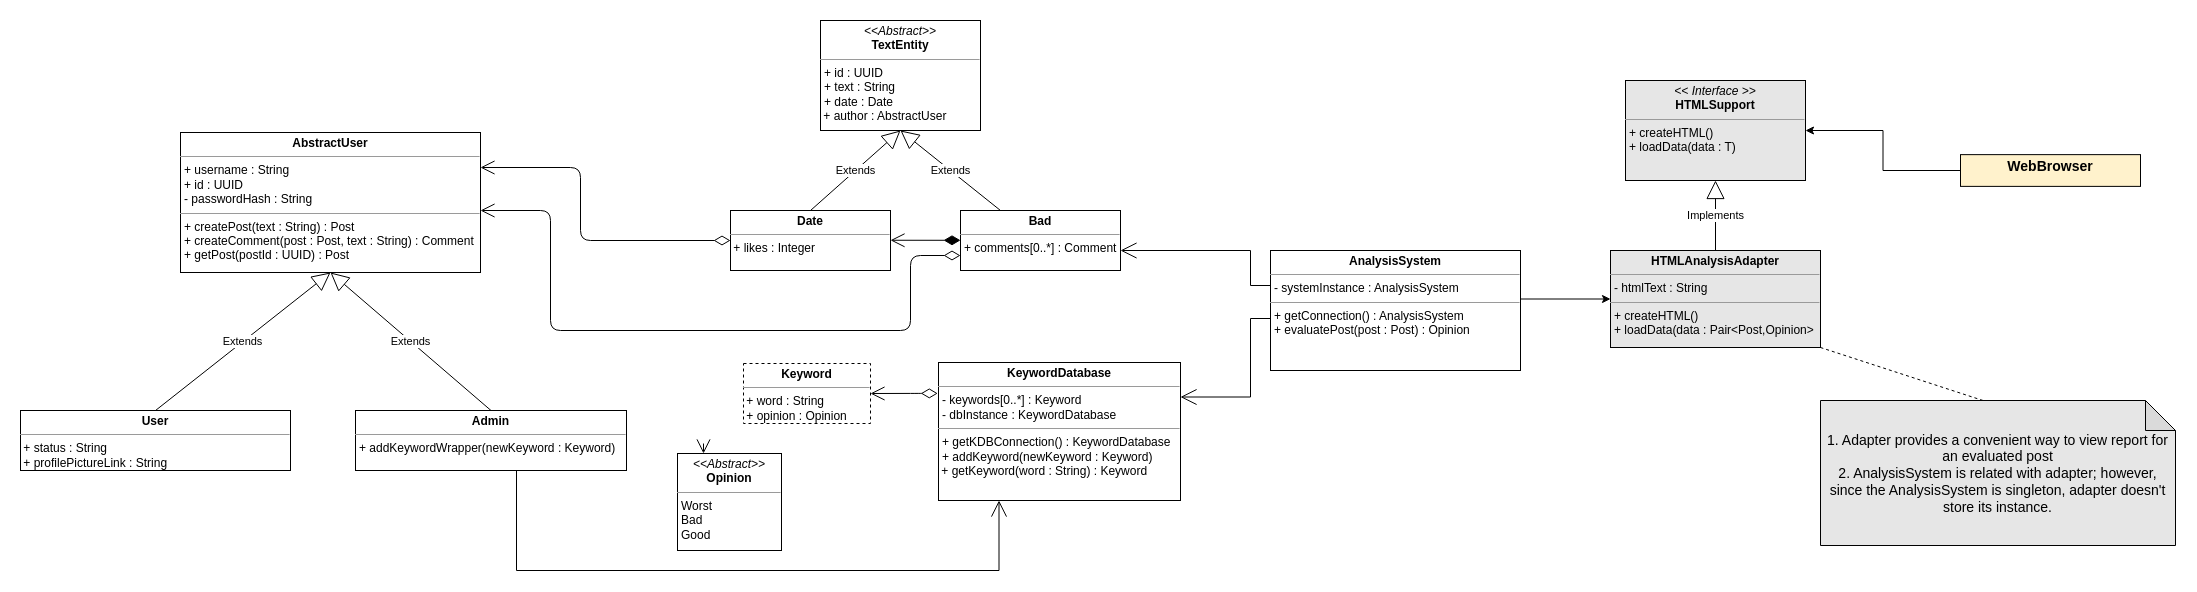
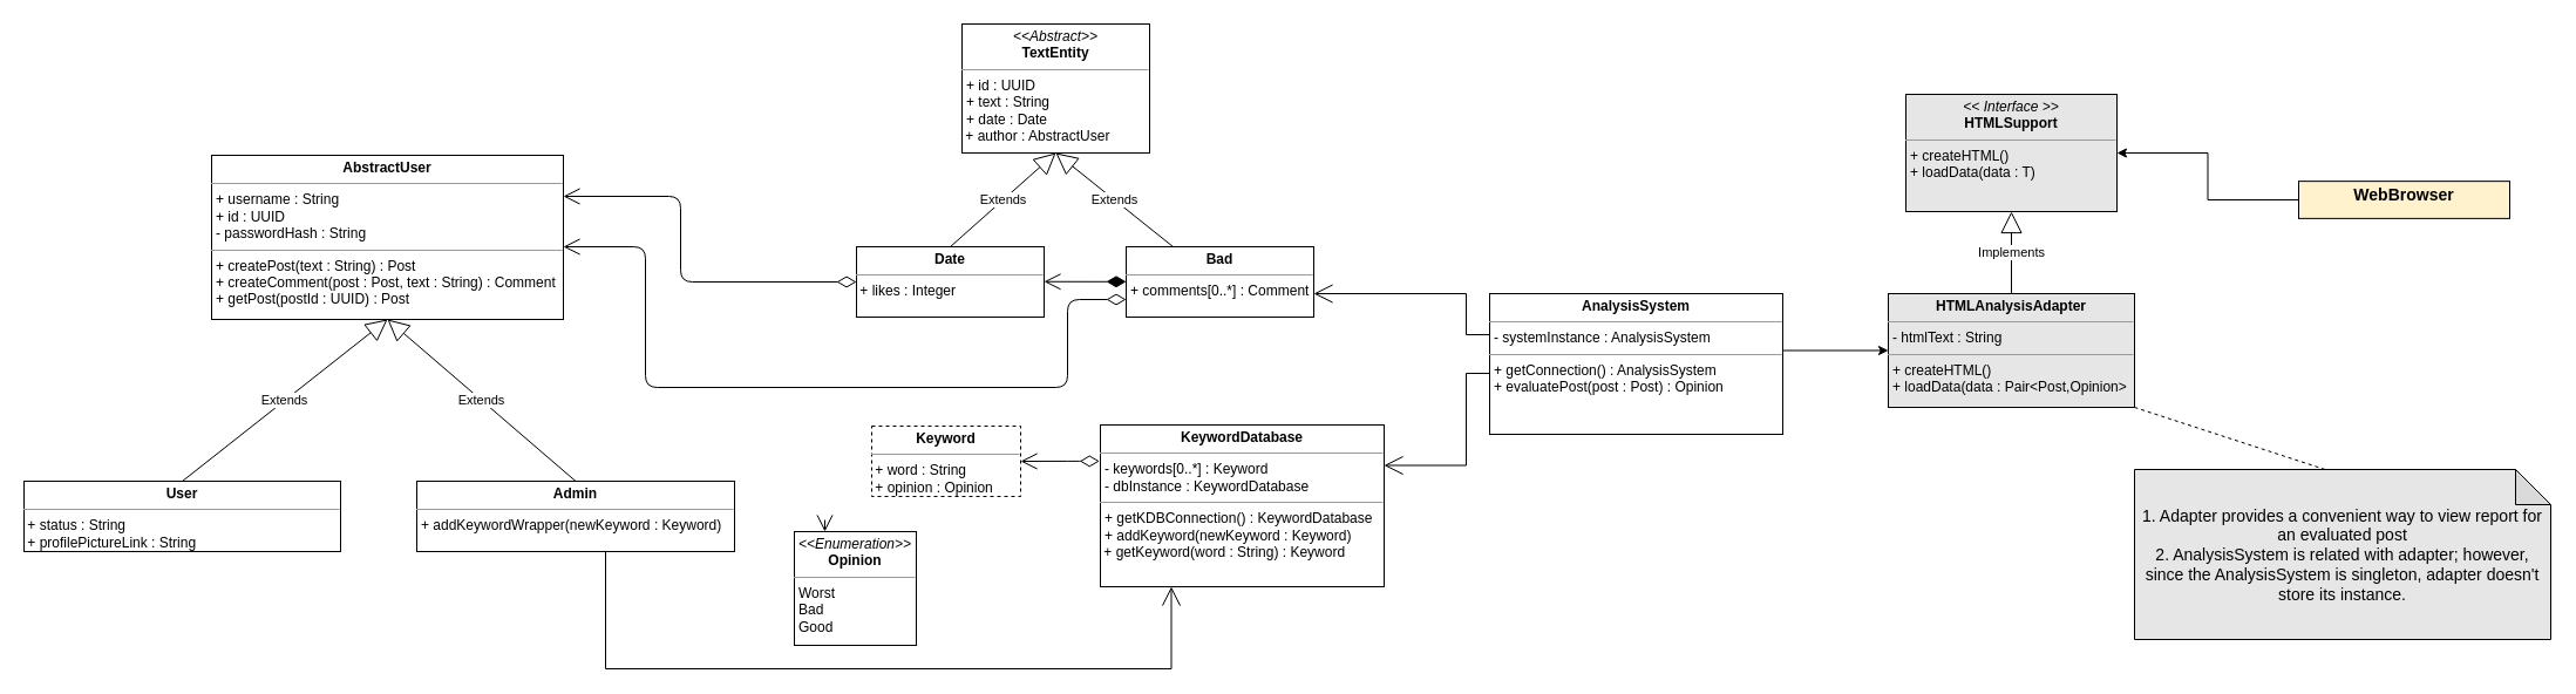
  <mxCell id="0" />
  <mxCell id="1" parent="0" />
  <mxCell id="2" value="&lt;p style=&quot;margin: 0px ; margin-top: 4px ; text-align: center&quot;&gt;&lt;b&gt;Date&lt;/b&gt;&lt;/p&gt;&lt;hr size=&quot;1&quot;&gt;&amp;nbsp;+ likes : Integer" style="verticalAlign=top;align=left;overflow=fill;fontSize=12;fontFamily=Helvetica;html=1;hachureGap=4;pointerEvents=0;" parent="1" vertex="1"><mxGeometry x="730" y="210" width="160" height="60" as="geometry" /></mxCell>
  <mxCell id="3" value="&lt;p style=&quot;margin: 0px ; margin-top: 4px ; text-align: center&quot;&gt;&lt;b&gt;Bad&lt;/b&gt;&lt;/p&gt;&lt;hr size=&quot;1&quot;&gt;&lt;p style=&quot;margin: 0px ; margin-left: 4px&quot;&gt;+ comments[0..*] : Comment&lt;br&gt;&lt;/p&gt;" style="verticalAlign=top;align=left;overflow=fill;fontSize=12;fontFamily=Helvetica;html=1;hachureGap=4;pointerEvents=0;" parent="1" vertex="1"><mxGeometry x="960" y="210" width="160" height="60" as="geometry" /></mxCell>
  <mxCell id="4" value="&lt;p style=&quot;margin: 0px ; margin-top: 4px ; text-align: center&quot;&gt;&lt;b&gt;User&lt;/b&gt;&lt;/p&gt;&lt;hr size=&quot;1&quot;&gt;&lt;div&gt;&amp;nbsp;+ status : String&lt;/div&gt;&lt;div&gt;&amp;nbsp;+ profilePictureLink : String&lt;br&gt;&lt;/div&gt;&lt;p style=&quot;margin: 0px ; margin-left: 4px&quot;&gt;&lt;br&gt;&lt;/p&gt;" style="verticalAlign=top;align=left;overflow=fill;fontSize=12;fontFamily=Helvetica;html=1;hachureGap=4;pointerEvents=0;" parent="1" vertex="1"><mxGeometry x="20" y="410" width="270" height="60" as="geometry" /></mxCell>
  <mxCell id="5" value="&lt;p style=&quot;margin: 0px ; margin-top: 4px ; text-align: center&quot;&gt;&lt;b&gt;KeywordDatabase&lt;/b&gt;&lt;br&gt;&lt;/p&gt;&lt;hr size=&quot;1&quot;&gt;&lt;p style=&quot;margin: 0px ; margin-left: 4px&quot;&gt;- keywords[0..*] : Keyword&lt;br&gt;&lt;/p&gt;&lt;p style=&quot;margin: 0px ; margin-left: 4px&quot;&gt;- dbInstance : KeywordDatabase&lt;br&gt;&lt;/p&gt;&lt;hr size=&quot;1&quot;&gt;&lt;p style=&quot;margin: 0px ; margin-left: 4px&quot;&gt;+ getKDBConnection() : KeywordDatabase&lt;br&gt;&lt;/p&gt;&lt;p style=&quot;margin: 0px ; margin-left: 4px&quot;&gt;+ addKeyword(newKeyword : Keyword)&lt;/p&gt;&lt;div&gt;&amp;nbsp;+ getKeyword(word : String) : Keyword&lt;br&gt;&lt;/div&gt;" style="verticalAlign=top;align=left;overflow=fill;fontSize=12;fontFamily=Helvetica;html=1;hachureGap=4;pointerEvents=0;" parent="1" vertex="1"><mxGeometry x="938" y="362" width="242" height="138" as="geometry" /></mxCell>
  <mxCell id="6" value="&lt;p style=&quot;margin: 0px ; margin-top: 4px ; text-align: center&quot;&gt;&lt;b&gt;Keyword&lt;/b&gt;&lt;br&gt;&lt;/p&gt;&lt;hr size=&quot;1&quot;&gt;&lt;div&gt;&amp;nbsp;+ word : String&lt;br&gt;&lt;/div&gt;&lt;div&gt;&amp;nbsp;+ opinion : Opinion&lt;/div&gt;&lt;div&gt;&lt;br&gt;&lt;/div&gt;&lt;hr size=&quot;1&quot;&gt;" style="verticalAlign=top;align=left;overflow=fill;fontSize=12;fontFamily=Helvetica;html=1;hachureGap=4;pointerEvents=0;dashed=1;" parent="1" vertex="1"><mxGeometry x="743" y="363" width="127" height="60" as="geometry" /></mxCell>
- <mxCell id="7" value="&lt;p style=&quot;margin: 0px ; margin-top: 4px ; text-align: center&quot;&gt;&lt;i&gt;&amp;lt;&amp;lt;Abstract&amp;gt;&amp;gt;&lt;/i&gt;&lt;br&gt;&lt;b&gt;Opinion&lt;/b&gt;&lt;/p&gt;&lt;hr size=&quot;1&quot;&gt;&lt;p style=&quot;margin: 0px ; margin-left: 4px&quot;&gt;Worst&lt;br&gt;&lt;/p&gt;&lt;p style=&quot;margin: 0px ; margin-left: 4px&quot;&gt;Bad&lt;br&gt;Good&lt;/p&gt;" style="verticalAlign=top;align=left;overflow=fill;fontSize=12;fontFamily=Helvetica;html=1;hachureGap=4;pointerEvents=0;" parent="1" vertex="1"><mxGeometry x="677" y="453" width="104" height="97" as="geometry" /></mxCell>
+ <mxCell id="7" value="&lt;p style=&quot;margin: 0px ; margin-top: 4px ; text-align: center&quot;&gt;&lt;i&gt;&amp;lt;&amp;lt;Enumeration&amp;gt;&amp;gt;&lt;/i&gt;&lt;br&gt;&lt;b&gt;Opinion&lt;/b&gt;&lt;/p&gt;&lt;hr size=&quot;1&quot;&gt;&lt;p style=&quot;margin: 0px ; margin-left: 4px&quot;&gt;Worst&lt;br&gt;&lt;/p&gt;&lt;p style=&quot;margin: 0px ; margin-left: 4px&quot;&gt;Bad&lt;br&gt;Good&lt;/p&gt;" style="verticalAlign=top;align=left;overflow=fill;fontSize=12;fontFamily=Helvetica;html=1;hachureGap=4;pointerEvents=0;" parent="1" vertex="1"><mxGeometry x="677" y="453" width="104" height="97" as="geometry" /></mxCell>
  <mxCell id="8" style="edgeStyle=orthogonalEdgeStyle;rounded=0;orthogonalLoop=1;jettySize=auto;html=1;exitX=0;exitY=0.25;exitDx=0;exitDy=0;endArrow=open;startSize=14;endSize=14;sourcePerimeterSpacing=8;targetPerimeterSpacing=8;" parent="1" source="10" edge="1"><mxGeometry relative="1" as="geometry"><Array as="points"><mxPoint x="1280" y="285" /><mxPoint x="1250" y="285" /><mxPoint x="1250" y="250" /><mxPoint x="1120" y="250" /></Array><mxPoint x="1120" y="250" as="targetPoint" /></mxGeometry></mxCell>
  <mxCell id="9" style="edgeStyle=orthogonalEdgeStyle;rounded=0;orthogonalLoop=1;jettySize=auto;html=1;exitX=1;exitY=0.25;exitDx=0;exitDy=0;entryX=0;entryY=0.5;entryDx=0;entryDy=0;" edge="1" parent="1" source="10" target="27"><mxGeometry relative="1" as="geometry"><mxPoint x="1660" y="318" as="targetPoint" /><Array as="points"><mxPoint x="1520" y="299" /><mxPoint x="1610" y="299" /></Array></mxGeometry></mxCell>
  <mxCell id="10" value="&lt;p style=&quot;margin: 0px ; margin-top: 4px ; text-align: center&quot;&gt;&lt;b&gt;AnalysisSystem&lt;/b&gt;&lt;/p&gt;&lt;hr size=&quot;1&quot;&gt;&lt;p style=&quot;margin: 0px ; margin-left: 4px&quot;&gt;- systemInstance : AnalysisSystem&lt;br&gt;&lt;/p&gt;&lt;hr size=&quot;1&quot;&gt;&lt;p style=&quot;margin: 0px ; margin-left: 4px&quot;&gt;+ getConnection() : AnalysisSystem&lt;br&gt;&lt;/p&gt;&lt;p style=&quot;margin: 0px ; margin-left: 4px&quot;&gt;+ evaluatePost(post : Post) : Opinion&lt;/p&gt;" style="verticalAlign=top;align=left;overflow=fill;fontSize=12;fontFamily=Helvetica;html=1;hachureGap=4;pointerEvents=0;" parent="1" vertex="1"><mxGeometry x="1270" y="250" width="250" height="120" as="geometry" /></mxCell>
  <mxCell id="11" value="" style="endArrow=open;endFill=1;endSize=12;html=1;sourcePerimeterSpacing=8;targetPerimeterSpacing=8;" parent="1" edge="1"><mxGeometry width="160" relative="1" as="geometry"><mxPoint x="703" y="443" as="sourcePoint" /><mxPoint x="703" y="453" as="targetPoint" /></mxGeometry></mxCell>
  <mxCell id="12" style="edgeStyle=orthogonalEdgeStyle;rounded=0;orthogonalLoop=1;jettySize=auto;html=1;exitX=0;exitY=0.75;exitDx=0;exitDy=0;endArrow=open;startSize=14;endSize=14;sourcePerimeterSpacing=8;targetPerimeterSpacing=8;entryX=1;entryY=0.25;entryDx=0;entryDy=0;" parent="1" source="10" target="5" edge="1"><mxGeometry relative="1" as="geometry"><mxPoint x="1160" y="420" as="targetPoint" /><mxPoint x="930" y="97.5" as="sourcePoint" /><Array as="points"><mxPoint x="1250" y="318" /><mxPoint x="1250" y="397" /></Array></mxGeometry></mxCell>
  <mxCell id="13" value="&lt;p style=&quot;margin: 0px ; margin-top: 4px ; text-align: center&quot;&gt;&lt;i&gt;&amp;lt;&amp;lt;Abstract&amp;gt;&amp;gt;&lt;/i&gt;&lt;b&gt;&lt;br&gt;TextEntity&lt;/b&gt;&lt;br&gt;&lt;/p&gt;&lt;hr size=&quot;1&quot;&gt;&lt;p style=&quot;margin: 0px ; margin-left: 4px&quot;&gt;+ id : UUID&lt;/p&gt;&lt;p style=&quot;margin: 0px ; margin-left: 4px&quot;&gt;+ text : String&lt;br&gt;+ date : Date&lt;/p&gt;&amp;nbsp;+ author : AbstractUser" style="verticalAlign=top;align=left;overflow=fill;fontSize=12;fontFamily=Helvetica;html=1;hachureGap=4;pointerEvents=0;" parent="1" vertex="1"><mxGeometry x="820" width="160" height="110" as="geometry" y="20" /></mxCell>
  <mxCell id="14" value="" style="endArrow=open;html=1;endSize=12;startArrow=diamondThin;startSize=14;startFill=0;edgeStyle=orthogonalEdgeStyle;align=left;verticalAlign=bottom;sourcePerimeterSpacing=8;targetPerimeterSpacing=8;entryX=1;entryY=0.25;entryDx=0;entryDy=0;exitX=0;exitY=0.5;exitDx=0;exitDy=0;" parent="1" source="2" target="17" edge="1"><mxGeometry x="-1" y="3" relative="1" as="geometry"><mxPoint x="740" y="202" as="sourcePoint" /><mxPoint x="660" y="200" as="targetPoint" /><Array as="points"><mxPoint x="580" y="240" /><mxPoint x="580" y="167" /></Array></mxGeometry></mxCell>
  <mxCell id="15" value="Extends" style="endArrow=block;endSize=16;endFill=0;html=1;sourcePerimeterSpacing=8;targetPerimeterSpacing=8;exitX=0.5;exitY=0;exitDx=0;exitDy=0;entryX=0.5;entryY=1;entryDx=0;entryDy=0;" parent="1" source="2" target="13" edge="1"><mxGeometry width="160" relative="1" as="geometry"><mxPoint x="980" y="290" as="sourcePoint" /><mxPoint x="830" y="140" as="targetPoint" /></mxGeometry></mxCell>
  <mxCell id="16" value="Extends" style="endArrow=block;endSize=16;endFill=0;html=1;sourcePerimeterSpacing=8;targetPerimeterSpacing=8;exitX=0.25;exitY=0;exitDx=0;exitDy=0;entryX=0.5;entryY=1;entryDx=0;entryDy=0;" parent="1" source="3" target="13" edge="1"><mxGeometry width="160" relative="1" as="geometry"><mxPoint x="950" y="130" as="sourcePoint" /><mxPoint x="1110" y="130" as="targetPoint" /></mxGeometry></mxCell>
  <mxCell id="17" value="&lt;p style=&quot;margin: 0px ; margin-top: 4px ; text-align: center&quot;&gt;&lt;b&gt;AbstractUser&lt;/b&gt;&lt;/p&gt;&lt;hr size=&quot;1&quot;&gt;&lt;p style=&quot;margin: 0px ; margin-left: 4px&quot;&gt;+ username : String&lt;/p&gt;&lt;p style=&quot;margin: 0px ; margin-left: 4px&quot;&gt;+ id : UUID&lt;br&gt;&lt;/p&gt;&lt;p style=&quot;margin: 0px ; margin-left: 4px&quot;&gt;- passwordHash : String&lt;/p&gt;&lt;hr size=&quot;1&quot;&gt;&lt;p style=&quot;margin: 0px ; margin-left: 4px&quot;&gt;+ createPost(text : String) : Post&lt;/p&gt;&lt;p style=&quot;margin: 0px ; margin-left: 4px&quot;&gt;+ createComment(post : Post, text : String) : Comment&lt;br&gt;&lt;/p&gt;&lt;p style=&quot;margin: 0px ; margin-left: 4px&quot;&gt;+ getPost(postId : UUID) : Post&lt;br&gt;&lt;/p&gt;&lt;p style=&quot;margin: 0px ; margin-left: 4px&quot;&gt;&lt;br&gt;&lt;/p&gt;" style="verticalAlign=top;align=left;overflow=fill;fontSize=12;fontFamily=Helvetica;html=1;hachureGap=4;pointerEvents=0;" parent="1" vertex="1"><mxGeometry x="180" y="132" width="300" height="140" as="geometry" /></mxCell>
  <mxCell id="18" style="edgeStyle=orthogonalEdgeStyle;rounded=0;orthogonalLoop=1;jettySize=auto;html=1;exitX=0.5;exitY=1;exitDx=0;exitDy=0;entryX=0.25;entryY=1;entryDx=0;entryDy=0;endArrow=open;startSize=14;endSize=14;sourcePerimeterSpacing=8;targetPerimeterSpacing=8;strokeColor=#000000;" parent="1" source="23" target="5" edge="1"><mxGeometry relative="1" as="geometry"><Array as="points"><mxPoint x="516" y="570" /><mxPoint x="999" y="570" /></Array><mxPoint x="560" y="510" as="sourcePoint" /></mxGeometry></mxCell>
  <mxCell id="19" value="Extends" style="endArrow=block;endSize=16;endFill=0;html=1;sourcePerimeterSpacing=8;targetPerimeterSpacing=8;strokeColor=#000000;entryX=0.5;entryY=1;entryDx=0;entryDy=0;exitX=0.5;exitY=0;exitDx=0;exitDy=0;" parent="1" source="4" target="17" edge="1"><mxGeometry width="160" relative="1" as="geometry"><mxPoint x="165" y="320" as="sourcePoint" /><mxPoint x="325" y="320" as="targetPoint" /></mxGeometry></mxCell>
  <mxCell id="20" value="Extends" style="endArrow=block;endSize=16;endFill=0;html=1;sourcePerimeterSpacing=8;targetPerimeterSpacing=8;strokeColor=#000000;entryX=0.5;entryY=1;entryDx=0;entryDy=0;exitX=0.5;exitY=0;exitDx=0;exitDy=0;" parent="1" source="23" target="17" edge="1"><mxGeometry width="160" relative="1" as="geometry"><mxPoint x="500" y="410" as="sourcePoint" /><mxPoint x="370" y="300" as="targetPoint" /></mxGeometry></mxCell>
  <mxCell id="21" value="" style="endArrow=open;html=1;endSize=12;startArrow=diamondThin;startSize=14;startFill=0;edgeStyle=orthogonalEdgeStyle;align=left;verticalAlign=bottom;sourcePerimeterSpacing=8;targetPerimeterSpacing=8;strokeColor=#000000;exitX=0;exitY=0.75;exitDx=0;exitDy=0;" parent="1" source="3" edge="1"><mxGeometry x="-1" y="3" relative="1" as="geometry"><mxPoint x="870" y="340" as="sourcePoint" /><mxPoint x="480" y="210" as="targetPoint" /><Array as="points"><mxPoint x="910" y="255" /><mxPoint x="910" y="330" /><mxPoint x="550" y="330" /><mxPoint x="550" y="210" /><mxPoint x="480" y="210" /></Array></mxGeometry></mxCell>
  <mxCell id="22" style="edgeStyle=orthogonalEdgeStyle;rounded=0;orthogonalLoop=1;jettySize=auto;html=1;exitX=0.5;exitY=1;exitDx=0;exitDy=0;" parent="1" source="4" target="4" edge="1"><mxGeometry relative="1" as="geometry" /></mxCell>
  <mxCell id="23" value="&lt;p style=&quot;margin: 0px ; margin-top: 4px ; text-align: center&quot;&gt;&lt;b&gt;Admin&lt;/b&gt;&lt;/p&gt;&lt;hr size=&quot;1&quot;&gt;&lt;p style=&quot;margin: 0px ; margin-left: 4px&quot;&gt;+ addKeywordWrapper(newKeyword : Keyword)&lt;br&gt;&lt;/p&gt;" style="verticalAlign=top;align=left;overflow=fill;fontSize=12;fontFamily=Helvetica;html=1;" parent="1" vertex="1"><mxGeometry x="355" y="410" width="271" height="60" as="geometry" /></mxCell>
  <mxCell id="24" value="" style="endArrow=open;html=1;endSize=12;startArrow=diamondThin;startSize=14;startFill=0;edgeStyle=orthogonalEdgeStyle;align=left;verticalAlign=bottom;entryX=1;entryY=0.5;entryDx=0;entryDy=0;exitX=-0.003;exitY=0.224;exitDx=0;exitDy=0;exitPerimeter=0;" parent="1" source="5" target="6" edge="1"><mxGeometry x="-1" y="3" relative="1" as="geometry"><mxPoint x="930" y="393" as="sourcePoint" /><mxPoint x="868" y="400" as="targetPoint" /><Array as="points"><mxPoint x="920" y="393" /></Array></mxGeometry></mxCell>
  <mxCell id="25" value="" style="endArrow=open;html=1;endSize=12;startArrow=diamondThin;startSize=14;startFill=1;edgeStyle=orthogonalEdgeStyle;align=left;verticalAlign=bottom;" parent="1" edge="1"><mxGeometry x="-1" y="3" relative="1" as="geometry"><mxPoint x="960" y="240" as="sourcePoint" /><mxPoint x="890" y="239.76" as="targetPoint" /><Array as="points"><mxPoint x="890" y="240" /></Array></mxGeometry></mxCell>
  <mxCell id="26" value="&lt;p style=&quot;margin: 0px ; margin-top: 4px ; text-align: center&quot;&gt;&lt;i&gt;&amp;lt;&amp;lt; Interface &amp;gt;&amp;gt;&lt;/i&gt;&lt;b&gt;&lt;br&gt;HTMLSupport&lt;/b&gt;&lt;/p&gt;&lt;hr size=&quot;1&quot;&gt;&lt;p style=&quot;margin: 0px ; margin-left: 4px&quot;&gt;+ createHTML()&lt;br&gt;+ loadData(data : T)&lt;br&gt;&lt;br&gt;&lt;/p&gt;" style="verticalAlign=top;align=left;overflow=fill;fontSize=12;fontFamily=Helvetica;html=1;fillColor=#E6E6E6;" vertex="1" parent="1"><mxGeometry x="1625" y="80" width="180" height="100" as="geometry" /></mxCell>
  <mxCell id="27" value="&lt;p style=&quot;margin: 0px ; margin-top: 4px ; text-align: center&quot;&gt;&lt;b&gt;HTMLAnalysisAdapter&lt;/b&gt;&lt;br&gt;&lt;/p&gt;&lt;hr size=&quot;1&quot;&gt;&lt;p style=&quot;margin: 0px ; margin-left: 4px&quot;&gt;- htmlText : String&lt;br&gt;&lt;/p&gt;&lt;hr size=&quot;1&quot;&gt;&lt;p style=&quot;margin: 0px ; margin-left: 4px&quot;&gt;+ createHTML()&lt;br&gt;+ loadData(data : Pair&amp;lt;Post,Opinion&amp;gt;&lt;br&gt;&lt;/p&gt;" style="verticalAlign=top;align=left;overflow=fill;fontSize=12;fontFamily=Helvetica;html=1;fillColor=#E6E6E6;" vertex="1" parent="1"><mxGeometry x="1610" y="250" width="210" height="97" as="geometry" /></mxCell>
  <mxCell id="28" style="edgeStyle=orthogonalEdgeStyle;rounded=0;orthogonalLoop=1;jettySize=auto;html=1;exitX=0;exitY=0.5;exitDx=0;exitDy=0;entryX=1;entryY=0.5;entryDx=0;entryDy=0;fillColor=#E6E6E6;" edge="1" parent="1" source="29" target="26"><mxGeometry relative="1" as="geometry" /></mxCell>
  <mxCell id="29" value="&lt;p style=&quot;margin: 0px ; margin-top: 4px ; text-align: center&quot;&gt;&lt;font style=&quot;font-size: 14px&quot;&gt;&lt;b&gt;WebBrowser&lt;/b&gt;&lt;/font&gt;&lt;/p&gt;" style="verticalAlign=top;align=left;overflow=fill;fontSize=12;fontFamily=Helvetica;html=1;fillColor=#fff2cc;" vertex="1" parent="1"><mxGeometry x="1960" y="154.13" width="180" height="31.75" as="geometry" /></mxCell>
  <mxCell id="30" value="Implements" style="endArrow=block;endSize=16;endFill=0;html=1;rounded=0;entryX=0.5;entryY=1;entryDx=0;entryDy=0;exitX=0.5;exitY=0;exitDx=0;exitDy=0;fillColor=#E6E6E6;" edge="1" parent="1" source="27" target="26"><mxGeometry width="160" relative="1" as="geometry"><mxPoint x="1840" y="280" as="sourcePoint" /><mxPoint x="2000" y="280" as="targetPoint" /></mxGeometry></mxCell>
  <mxCell id="31" value="" style="endArrow=none;dashed=1;html=1;rounded=0;fontSize=14;entryX=1;entryY=1;entryDx=0;entryDy=0;exitX=0;exitY=0;exitDx=162.5;exitDy=0;exitPerimeter=0;fillColor=#E6E6E6;" edge="1" parent="1" source="32" target="27"><mxGeometry width="50" height="50" relative="1" as="geometry"><mxPoint x="1905" y="390" as="sourcePoint" /><mxPoint x="1640" y="270" as="targetPoint" /></mxGeometry></mxCell>
  <mxCell id="32" value="&lt;font style=&quot;font-size: 14px&quot;&gt;1. Adapter provides a convenient way to view report for an evaluated post&lt;br&gt;2. AnalysisSystem is related with adapter; however, since the AnalysisSystem is singleton, adapter doesn't store its instance.&lt;/font&gt;" style="shape=note;whiteSpace=wrap;html=1;backgroundOutline=1;darkOpacity=0.05;fontSize=14;fillColor=#E6E6E6;" vertex="1" parent="1"><mxGeometry x="1820" y="400" width="355" height="145" as="geometry" /></mxCell>
